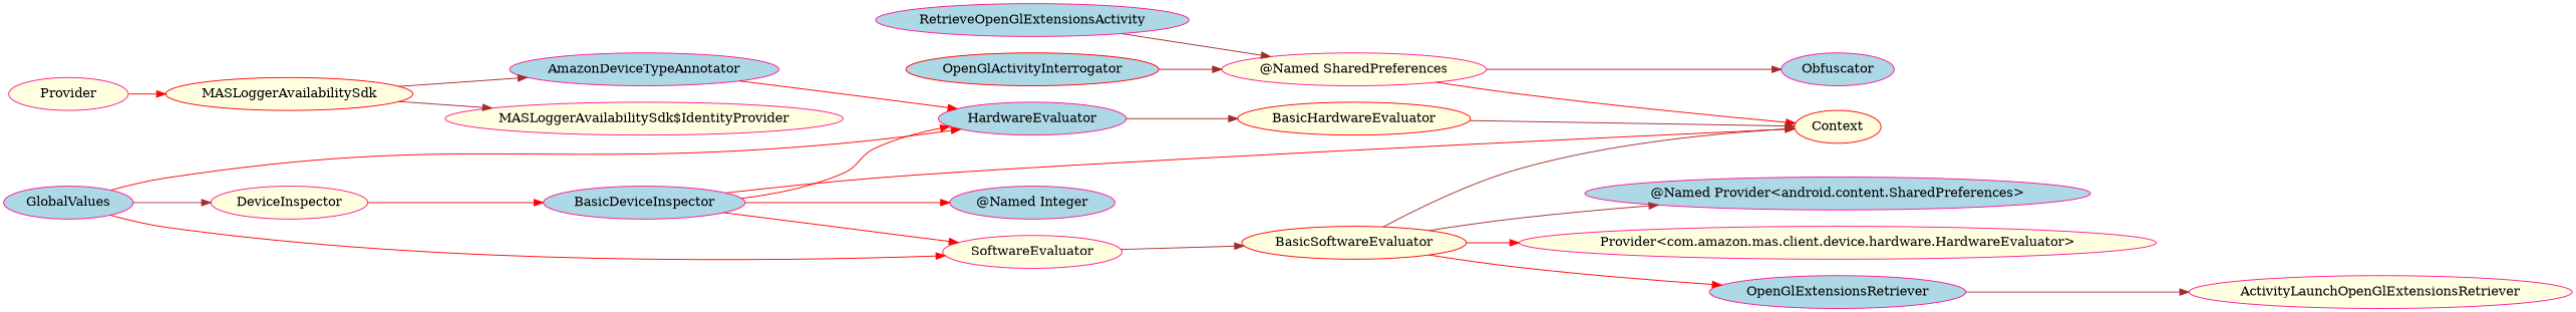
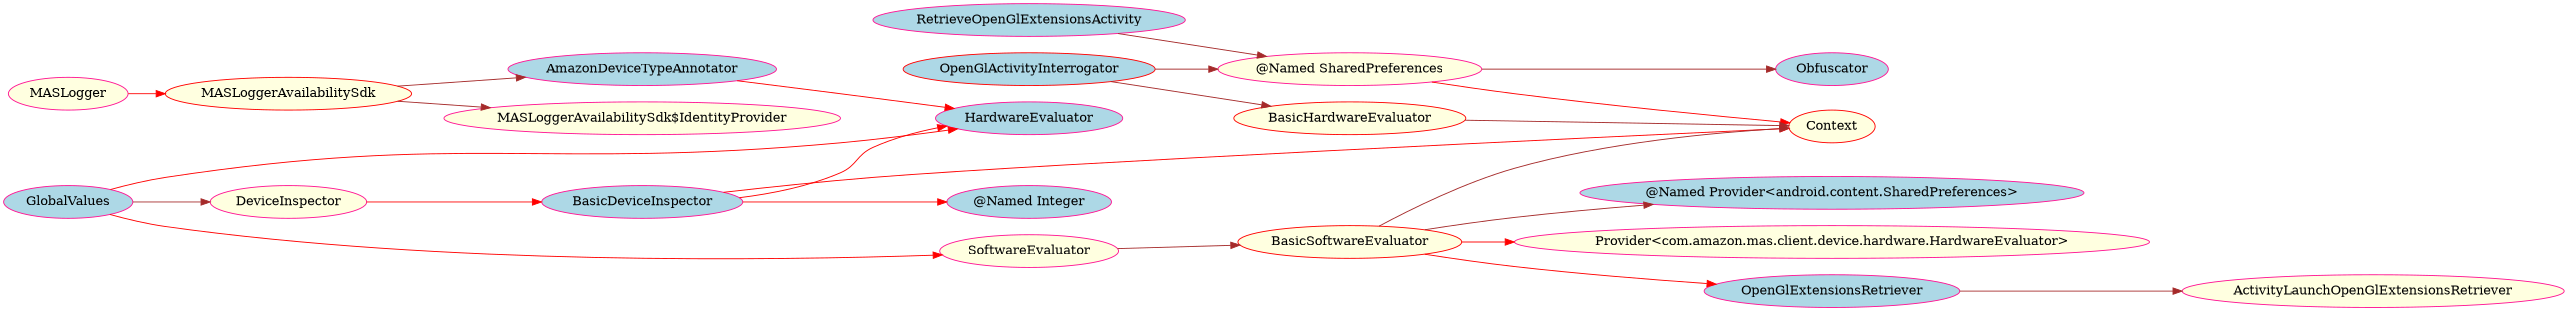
  digraph {
    concentrate=true
    rankdir=LR
    node [color=deeppink fillcolor=lightyellow style=filled]
    edge [color=red]
    n1 [label="@Named SharedPreferences"]
    Context [color=red]
    Obfuscator [fillcolor=lightblue]
    AmazonDeviceTypeAnnotator [fillcolor=lightblue]
    HardwareEvaluator [fillcolor=lightblue]
    BasicHardwareEvaluator [color=red]
    n7 [fillcolor=lightblue label="@Named Integer"]
    BasicDeviceInspector [fillcolor=lightblue]
    SoftwareEvaluator
    BasicSoftwareEvaluator [color=red]
    n11 [fillcolor=lightblue label="@Named Provider<android.content.SharedPreferences>"]
    n12 [label="Provider<com.amazon.mas.client.device.hardware.HardwareEvaluator>"]
    OpenGlExtensionsRetriever [fillcolor=lightblue]
    ActivityLaunchOpenGlExtensionsRetriever
    DeviceInspector
    GlobalValues [fillcolor=lightblue]
    MASLoggerAvailabilitySdk [color=red]
-   MASLogger [label=Provider]
+   MASLogger
    n19 [label="MASLoggerAvailabilitySdk$IdentityProvider"]
    OpenGlActivityInterrogator [color=red fillcolor=lightblue]
    RetrieveOpenGlExtensionsActivity [fillcolor=lightblue]
    n1 -> Context
    n1 -> Obfuscator [color=brown]
    AmazonDeviceTypeAnnotator -> HardwareEvaluator
-   HardwareEvaluator -> BasicHardwareEvaluator [color=brown]
+   OpenGlActivityInterrogator -> BasicHardwareEvaluator [color=brown]
    BasicHardwareEvaluator -> Context [color=brown]
    BasicDeviceInspector -> Context
    BasicDeviceInspector -> HardwareEvaluator
    BasicDeviceInspector -> n7
-   BasicDeviceInspector -> SoftwareEvaluator
    SoftwareEvaluator -> BasicSoftwareEvaluator [color=brown]
    BasicSoftwareEvaluator -> Context [color=brown]
    BasicSoftwareEvaluator -> n11 [color=brown]
    BasicSoftwareEvaluator -> n12
    BasicSoftwareEvaluator -> OpenGlExtensionsRetriever
    OpenGlExtensionsRetriever -> ActivityLaunchOpenGlExtensionsRetriever [color=brown]
    DeviceInspector -> BasicDeviceInspector
    GlobalValues -> HardwareEvaluator
    GlobalValues -> SoftwareEvaluator
    GlobalValues -> DeviceInspector [color=brown]
    MASLoggerAvailabilitySdk -> AmazonDeviceTypeAnnotator [color=brown]
    MASLoggerAvailabilitySdk -> n19 [color=brown]
    MASLogger -> MASLoggerAvailabilitySdk
    OpenGlActivityInterrogator -> n1 [color=brown]
    RetrieveOpenGlExtensionsActivity -> n1 [color=brown]
  }
